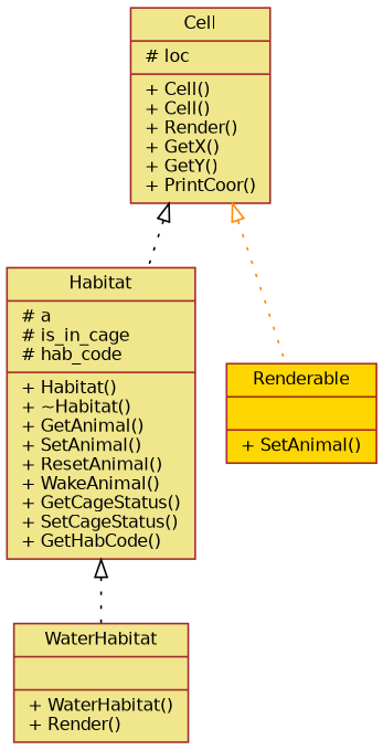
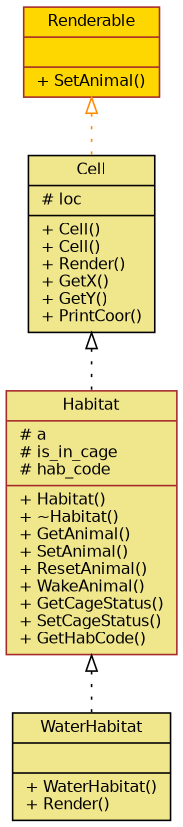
  digraph {
    node [color=black fillcolor=khaki fontname=Helvetica fontsize=10 shape=record style=filled]
    edge [arrowtail=onormal color=black dir=back fontname=Helvetica fontsize=10 labelfontname=Helvetica labelfontsize=10 style=dotted]
-   n1 [color=brown fontcolor=black height=0.2 label="{WaterHabitat\n||+ WaterHabitat()\l+ Render()\l}" width=0.4]
+   n1 [fontcolor=black height=0.2 label="{WaterHabitat\n||+ WaterHabitat()\l+ Render()\l}" width=0.4]
    n2 [color=brown height=0.2 label="{Habitat\n|# a\l# is_in_cage\l# hab_code\l|+ Habitat()\l+ ~Habitat()\l+ GetAnimal()\l+ SetAnimal()\l+ ResetAnimal()\l+ WakeAnimal()\l+ GetCageStatus()\l+ SetCageStatus()\l+ GetHabCode()\l}" width=0.4]
-   n3 [color=brown height=0.2 label="{Cell\n|# loc\l|+ Cell()\l+ Cell()\l+ Render()\l+ GetX()\l+ GetY()\l+ PrintCoor()\l}" width=0.4]
+   n3 [height=0.2 label="{Cell\n|# loc\l|+ Cell()\l+ Cell()\l+ Render()\l+ GetX()\l+ GetY()\l+ PrintCoor()\l}" width=0.4]
    n4 [color=brown fillcolor=gold height=0.2 label="{Renderable\n||+ SetAnimal()\l}" width=0.4]
    n2 -> n1
    n3 -> n2
-   n3 -> n4 [color=darkorange]
+   n4 -> n3 [color=darkorange]
  }
